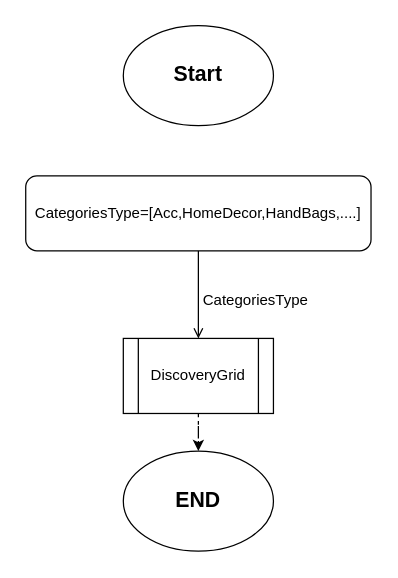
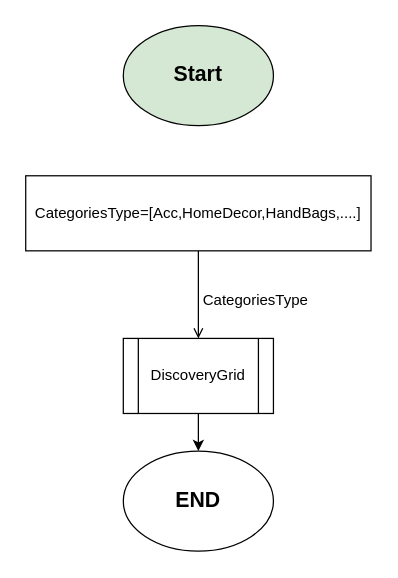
  <mxCell id="0" />
  <mxCell id="1" parent="0" />
- <mxCell id="2" value="&lt;b&gt;&lt;font style=&quot;font-size: 17px&quot;&gt;Start&lt;/font&gt;&lt;/b&gt;" style="ellipse;whiteSpace=wrap;html=1;" vertex="1" parent="1"><mxGeometry x="98" y="20" width="120" height="80" as="geometry" /></mxCell>
+ <mxCell id="2" value="&lt;b&gt;&lt;font style=&quot;font-size: 17px&quot;&gt;Start&lt;/font&gt;&lt;/b&gt;" style="ellipse;whiteSpace=wrap;html=1;fillColor=#d5e8d4;" vertex="1" parent="1"><mxGeometry x="98" y="20" width="120" height="80" as="geometry" /></mxCell>
  <mxCell id="3" value="" style="edgeStyle=orthogonalEdgeStyle;rounded=0;orthogonalLoop=1;jettySize=auto;html=1;endArrow=open;" edge="1" parent="1" source="4" target="6"><mxGeometry relative="1" as="geometry" /></mxCell>
- <mxCell id="4" value="CategoriesType=[Acc,HomeDecor,HandBags,....]" style="whiteSpace=wrap;html=1;rounded=1;" vertex="1" parent="1"><mxGeometry x="20" y="140" width="276" height="60" as="geometry" /></mxCell>
- <mxCell id="5" value="" style="edgeStyle=orthogonalEdgeStyle;rounded=0;orthogonalLoop=1;jettySize=auto;html=1;dashed=1;" edge="1" parent="1" source="6" target="8"><mxGeometry relative="1" as="geometry" /></mxCell>
+ <mxCell id="4" value="CategoriesType=[Acc,HomeDecor,HandBags,....]" style="rounded=0;whiteSpace=wrap;html=1;" vertex="1" parent="1"><mxGeometry x="20" y="140" width="276" height="60" as="geometry" /></mxCell>
+ <mxCell id="5" value="" style="edgeStyle=orthogonalEdgeStyle;rounded=0;orthogonalLoop=1;jettySize=auto;html=1;" edge="1" parent="1" source="6" target="8"><mxGeometry relative="1" as="geometry" /></mxCell>
  <mxCell id="6" value="DiscoveryGrid" style="shape=process;whiteSpace=wrap;html=1;backgroundOutline=1;" vertex="1" parent="1"><mxGeometry x="98" y="270" width="120" height="60" as="geometry" /></mxCell>
  <mxCell id="7" value="CategoriesType" style="text;html=1;strokeColor=none;fillColor=none;align=center;verticalAlign=middle;whiteSpace=wrap;rounded=0;" vertex="1" parent="1"><mxGeometry x="184" y="230" width="40" height="20" as="geometry" /></mxCell>
  <mxCell id="8" value="&lt;b&gt;&lt;font style=&quot;font-size: 17px&quot;&gt;END&lt;/font&gt;&lt;/b&gt;" style="ellipse;whiteSpace=wrap;html=1;" vertex="1" parent="1"><mxGeometry x="98" y="360" width="120" height="80" as="geometry" /></mxCell>
